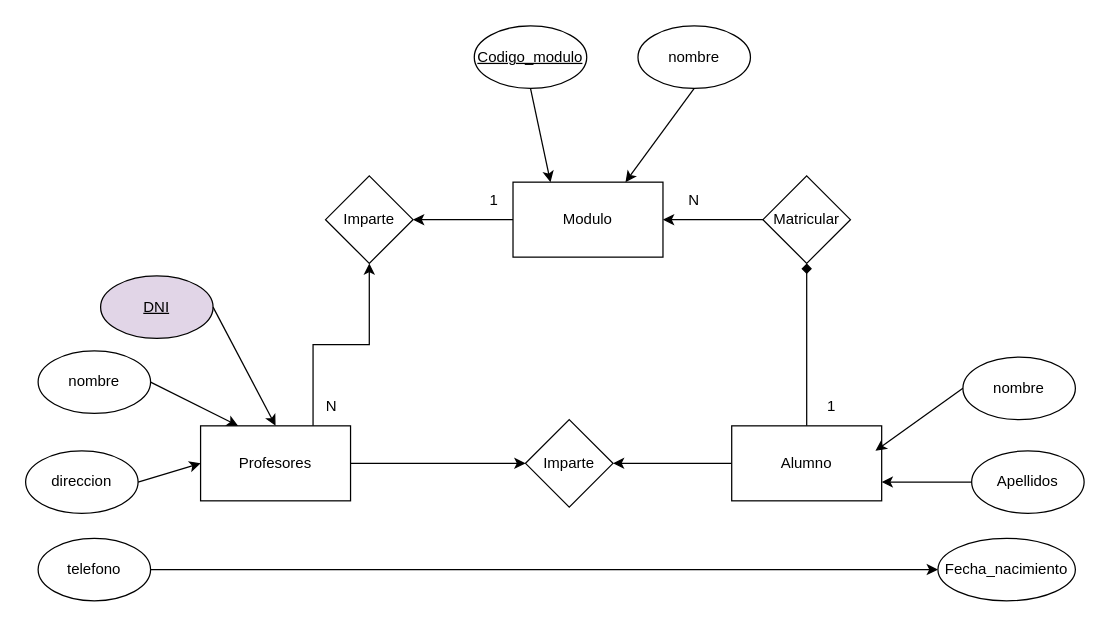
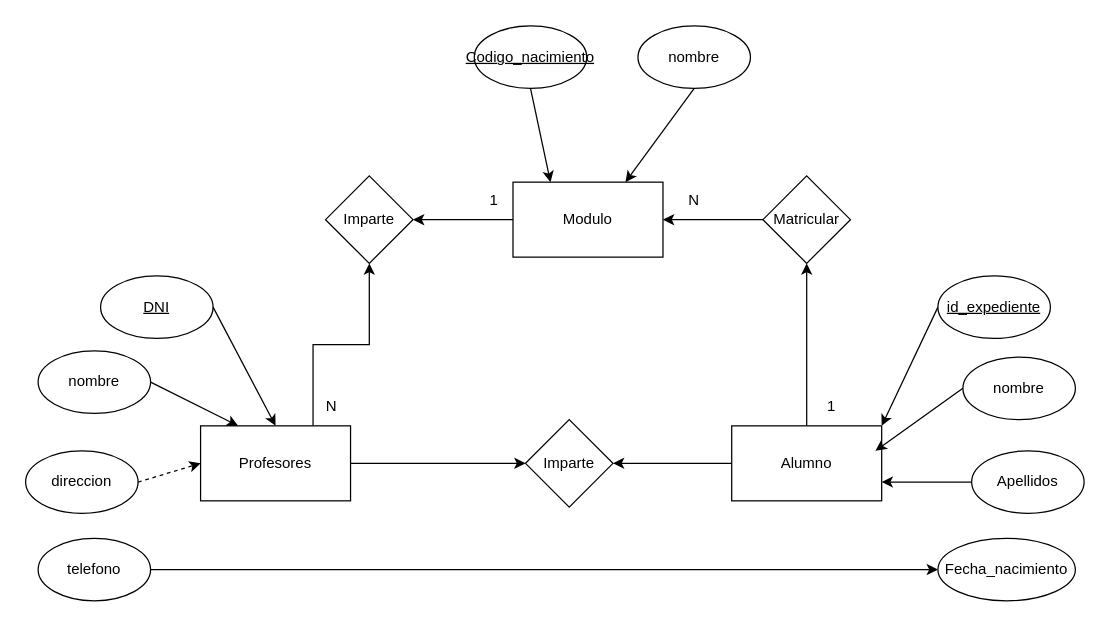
  <mxCell id="0" />
  <mxCell id="1" parent="0" />
  <mxCell id="2" style="edgeStyle=orthogonalEdgeStyle;rounded=0;orthogonalLoop=1;jettySize=auto;html=1;entryX=0.5;entryY=1;entryDx=0;entryDy=0;exitX=0.75;exitY=0;exitDx=0;exitDy=0;" edge="1" parent="1" source="4" target="17"><mxGeometry relative="1" as="geometry" /></mxCell>
  <mxCell id="3" style="edgeStyle=orthogonalEdgeStyle;rounded=0;orthogonalLoop=1;jettySize=auto;html=1;entryX=0;entryY=0.5;entryDx=0;entryDy=0;" edge="1" parent="1" source="4" target="36"><mxGeometry relative="1" as="geometry" /></mxCell>
  <mxCell id="4" value="Profesores" style="rounded=0;whiteSpace=wrap;html=1;strokeColor=default;align=center;verticalAlign=middle;fontFamily=Helvetica;fontSize=12;fontColor=default;fillColor=default;" vertex="1" parent="1"><mxGeometry x="160" y="340" width="120" height="60" as="geometry" /></mxCell>
  <mxCell id="5" value="Modulo" style="rounded=0;whiteSpace=wrap;html=1;strokeColor=default;align=center;verticalAlign=middle;fontFamily=Helvetica;fontSize=12;fontColor=default;fillColor=default;" vertex="1" parent="1"><mxGeometry x="410" y="145" width="120" height="60" as="geometry" /></mxCell>
- <mxCell id="6" style="edgeStyle=orthogonalEdgeStyle;rounded=0;orthogonalLoop=1;jettySize=auto;html=1;entryX=0.5;entryY=1;entryDx=0;entryDy=0;endArrow=diamond;" edge="1" parent="1" source="8" target="26"><mxGeometry relative="1" as="geometry" /></mxCell>
+ <mxCell id="6" style="edgeStyle=orthogonalEdgeStyle;rounded=0;orthogonalLoop=1;jettySize=auto;html=1;entryX=0.5;entryY=1;entryDx=0;entryDy=0;" edge="1" parent="1" source="8" target="26"><mxGeometry relative="1" as="geometry" /></mxCell>
  <mxCell id="7" style="edgeStyle=orthogonalEdgeStyle;rounded=0;orthogonalLoop=1;jettySize=auto;html=1;entryX=1;entryY=0.5;entryDx=0;entryDy=0;" edge="1" parent="1" source="8" target="36"><mxGeometry relative="1" as="geometry" /></mxCell>
  <mxCell id="8" value="Alumno" style="rounded=0;whiteSpace=wrap;html=1;strokeColor=default;align=center;verticalAlign=middle;fontFamily=Helvetica;fontSize=12;fontColor=default;fillColor=default;" vertex="1" parent="1"><mxGeometry x="585" y="340" width="120" height="60" as="geometry" /></mxCell>
- <mxCell id="9" value="&lt;u&gt;DNI&lt;/u&gt;" style="ellipse;whiteSpace=wrap;html=1;fillColor=#e1d5e7;" vertex="1" parent="1"><mxGeometry x="80" y="220" width="90" height="50" as="geometry" /></mxCell>
+ <mxCell id="9" value="&lt;u&gt;DNI&lt;/u&gt;" style="ellipse;whiteSpace=wrap;html=1;" vertex="1" parent="1"><mxGeometry x="80" y="220" width="90" height="50" as="geometry" /></mxCell>
  <mxCell id="10" value="nombre" style="ellipse;whiteSpace=wrap;html=1;" vertex="1" parent="1"><mxGeometry x="30" y="280" width="90" height="50" as="geometry" /></mxCell>
  <mxCell id="11" value="direccion" style="ellipse;whiteSpace=wrap;html=1;" vertex="1" parent="1"><mxGeometry x="20" y="360" width="90" height="50" as="geometry" /></mxCell>
  <mxCell id="12" value="telefono" style="ellipse;whiteSpace=wrap;html=1;" vertex="1" parent="1"><mxGeometry x="30" y="430" width="90" height="50" as="geometry" /></mxCell>
  <mxCell id="13" value="" style="endArrow=classic;html=1;rounded=0;exitX=1;exitY=0.5;exitDx=0;exitDy=0;entryX=0.5;entryY=0;entryDx=0;entryDy=0;" edge="1" parent="1" source="9" target="4"><mxGeometry width="50" height="50" relative="1" as="geometry"><mxPoint x="260" y="280" as="sourcePoint" /><mxPoint x="310" y="230" as="targetPoint" /></mxGeometry></mxCell>
  <mxCell id="14" value="" style="endArrow=classic;html=1;rounded=0;exitX=1;exitY=0.5;exitDx=0;exitDy=0;entryX=0.25;entryY=0;entryDx=0;entryDy=0;" edge="1" parent="1" source="10" target="4"><mxGeometry width="50" height="50" relative="1" as="geometry"><mxPoint x="180" y="255" as="sourcePoint" /><mxPoint x="230" y="350" as="targetPoint" /></mxGeometry></mxCell>
- <mxCell id="15" value="" style="endArrow=classic;html=1;rounded=0;exitX=1;exitY=0.5;exitDx=0;exitDy=0;entryX=0;entryY=0.5;entryDx=0;entryDy=0;entryPerimeter=0;" edge="1" parent="1" source="11" target="4"><mxGeometry width="50" height="50" relative="1" as="geometry"><mxPoint x="190" y="265" as="sourcePoint" /><mxPoint x="240" y="360" as="targetPoint" /></mxGeometry></mxCell>
+ <mxCell id="15" value="" style="endArrow=classic;html=1;rounded=0;exitX=1;exitY=0.5;exitDx=0;exitDy=0;entryX=0;entryY=0.5;entryDx=0;entryDy=0;entryPerimeter=0;dashed=1;" edge="1" parent="1" source="11" target="4"><mxGeometry width="50" height="50" relative="1" as="geometry"><mxPoint x="190" y="265" as="sourcePoint" /><mxPoint x="240" y="360" as="targetPoint" /></mxGeometry></mxCell>
  <mxCell id="16" value="" style="endArrow=classic;html=1;rounded=0;exitX=1;exitY=0.5;exitDx=0;exitDy=0;" edge="1" parent="1" source="12" target="31"><mxGeometry width="50" height="50" relative="1" as="geometry"><mxPoint x="200" y="275" as="sourcePoint" /><mxPoint x="250" y="370" as="targetPoint" /></mxGeometry></mxCell>
  <mxCell id="17" value="Imparte" style="rhombus;whiteSpace=wrap;html=1;" vertex="1" parent="1"><mxGeometry x="260" y="140" width="70" height="70" as="geometry" /></mxCell>
  <mxCell id="18" style="edgeStyle=orthogonalEdgeStyle;rounded=0;orthogonalLoop=1;jettySize=auto;html=1;entryX=1;entryY=0.5;entryDx=0;entryDy=0;exitX=0;exitY=0.5;exitDx=0;exitDy=0;" edge="1" parent="1" source="5" target="17"><mxGeometry relative="1" as="geometry"><mxPoint x="260" y="350" as="sourcePoint" /><mxPoint x="305" y="220" as="targetPoint" /></mxGeometry></mxCell>
- <mxCell id="19" value="&lt;u&gt;Codigo_modulo&lt;/u&gt;" style="ellipse;whiteSpace=wrap;html=1;" vertex="1" parent="1"><mxGeometry x="379" y="20" width="90" height="50" as="geometry" /></mxCell>
+ <mxCell id="19" value="&lt;u&gt;Codigo_nacimiento&lt;/u&gt;" style="ellipse;whiteSpace=wrap;html=1;" vertex="1" parent="1"><mxGeometry x="379" y="20" width="90" height="50" as="geometry" /></mxCell>
  <mxCell id="20" value="nombre" style="ellipse;whiteSpace=wrap;html=1;" vertex="1" parent="1"><mxGeometry x="510" y="20" width="90" height="50" as="geometry" /></mxCell>
  <mxCell id="21" value="" style="endArrow=classic;html=1;rounded=0;exitX=0.5;exitY=1;exitDx=0;exitDy=0;entryX=0.25;entryY=0;entryDx=0;entryDy=0;" edge="1" parent="1" source="19" target="5"><mxGeometry width="50" height="50" relative="1" as="geometry"><mxPoint x="180" y="255" as="sourcePoint" /><mxPoint x="230" y="350" as="targetPoint" /></mxGeometry></mxCell>
  <mxCell id="22" value="" style="endArrow=classic;html=1;rounded=0;exitX=0.5;exitY=1;exitDx=0;exitDy=0;entryX=0.75;entryY=0;entryDx=0;entryDy=0;" edge="1" parent="1" source="20" target="5"><mxGeometry width="50" height="50" relative="1" as="geometry"><mxPoint x="434" y="80" as="sourcePoint" /><mxPoint x="450" y="155" as="targetPoint" /></mxGeometry></mxCell>
  <mxCell id="23" value="N" style="text;html=1;align=center;verticalAlign=middle;whiteSpace=wrap;rounded=0;" vertex="1" parent="1"><mxGeometry x="250" y="310" width="30" height="30" as="geometry" /></mxCell>
  <mxCell id="24" value="1" style="text;html=1;align=center;verticalAlign=middle;whiteSpace=wrap;rounded=0;" vertex="1" parent="1"><mxGeometry x="380" y="145" width="30" height="30" as="geometry" /></mxCell>
  <mxCell id="25" style="edgeStyle=orthogonalEdgeStyle;rounded=0;orthogonalLoop=1;jettySize=auto;html=1;entryX=1;entryY=0.5;entryDx=0;entryDy=0;" edge="1" parent="1" source="26" target="5"><mxGeometry relative="1" as="geometry" /></mxCell>
  <mxCell id="26" value="Matricular" style="rhombus;whiteSpace=wrap;html=1;" vertex="1" parent="1"><mxGeometry x="610" y="140" width="70" height="70" as="geometry" /></mxCell>
  <mxCell id="27" value="1" style="text;html=1;align=center;verticalAlign=middle;whiteSpace=wrap;rounded=0;" vertex="1" parent="1"><mxGeometry x="650" y="310" width="30" height="30" as="geometry" /></mxCell>
  <mxCell id="28" value="N" style="text;html=1;align=center;verticalAlign=middle;whiteSpace=wrap;rounded=0;" vertex="1" parent="1"><mxGeometry x="540" y="145" width="30" height="30" as="geometry" /></mxCell>
  <mxCell id="29" value="nombre" style="ellipse;whiteSpace=wrap;html=1;" vertex="1" parent="1"><mxGeometry x="770" y="285" width="90" height="50" as="geometry" /></mxCell>
  <mxCell id="30" value="Apellidos" style="ellipse;whiteSpace=wrap;html=1;" vertex="1" parent="1"><mxGeometry x="777" y="360" width="90" height="50" as="geometry" /></mxCell>
  <mxCell id="31" value="Fecha_nacimiento" style="ellipse;whiteSpace=wrap;html=1;" vertex="1" parent="1"><mxGeometry x="750" y="430" width="110" height="50" as="geometry" /></mxCell>
+ <mxCell id="32" value="" style="endArrow=classic;html=1;rounded=0;exitX=0;exitY=0.5;exitDx=0;exitDy=0;entryX=1;entryY=0;entryDx=0;entryDy=0;" edge="1" parent="1" source="33" target="8"><mxGeometry width="50" height="50" relative="1" as="geometry"><mxPoint x="660" y="530" as="sourcePoint" /><mxPoint x="710" y="625" as="targetPoint" /></mxGeometry></mxCell>
+ <mxCell id="33" value="&lt;u&gt;id_expediente&lt;/u&gt;" style="ellipse;whiteSpace=wrap;html=1;" vertex="1" parent="1"><mxGeometry x="750" y="220" width="90" height="50" as="geometry" /></mxCell>
  <mxCell id="34" value="" style="endArrow=classic;html=1;rounded=0;exitX=0;exitY=0.5;exitDx=0;exitDy=0;" edge="1" parent="1" source="29"><mxGeometry width="50" height="50" relative="1" as="geometry"><mxPoint x="760" y="255" as="sourcePoint" /><mxPoint x="700" y="360" as="targetPoint" /></mxGeometry></mxCell>
  <mxCell id="35" value="" style="endArrow=classic;html=1;rounded=0;exitX=0;exitY=0.5;exitDx=0;exitDy=0;entryX=1;entryY=0.75;entryDx=0;entryDy=0;" edge="1" parent="1" source="30" target="8"><mxGeometry width="50" height="50" relative="1" as="geometry"><mxPoint x="770" y="265" as="sourcePoint" /><mxPoint x="725" y="360" as="targetPoint" /></mxGeometry></mxCell>
  <mxCell id="36" value="Imparte" style="rhombus;whiteSpace=wrap;html=1;" vertex="1" parent="1"><mxGeometry x="420" y="335" width="70" height="70" as="geometry" /></mxCell>
